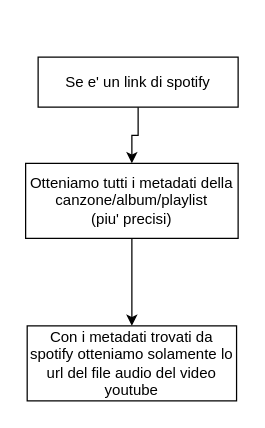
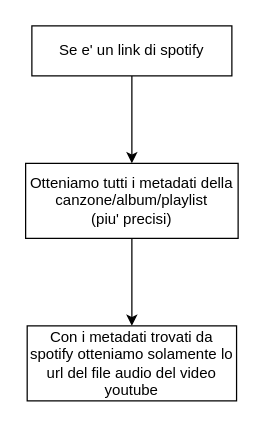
  <mxCell id="0" />
  <mxCell id="1" parent="0" />
  <mxCell id="2" style="edgeStyle=orthogonalEdgeStyle;rounded=0;orthogonalLoop=1;jettySize=auto;html=1;entryX=0.5;entryY=0;entryDx=0;entryDy=0;" edge="1" parent="1" source="3" target="5"><mxGeometry relative="1" as="geometry"><mxPoint x="105" y="120" as="targetPoint" /><Array as="points" /></mxGeometry></mxCell>
- <mxCell id="3" value="Se e' un link di spotify" style="rounded=0;whiteSpace=wrap;html=1;" vertex="1" parent="1"><mxGeometry x="30" y="45" width="160" height="40" as="geometry" /></mxCell>
+ <mxCell id="3" value="Se e' un link di spotify" style="rounded=0;whiteSpace=wrap;html=1;" vertex="1" parent="1"><mxGeometry x="25" width="160" height="40" as="geometry" y="20" /></mxCell>
  <mxCell id="4" style="edgeStyle=orthogonalEdgeStyle;rounded=0;orthogonalLoop=1;jettySize=auto;html=1;" edge="1" parent="1" source="5"><mxGeometry relative="1" as="geometry"><mxPoint x="105" y="260" as="targetPoint" /></mxGeometry></mxCell>
  <mxCell id="5" value="Otteniamo tutti i metadati della canzone/album/playlist&lt;br&gt;(piu' precisi)" style="rounded=0;whiteSpace=wrap;html=1;" vertex="1" parent="1"><mxGeometry x="20" y="130" width="170" height="60" as="geometry" /></mxCell>
  <mxCell id="6" value="Con i metadati trovati da spotify otteniamo solamente lo url del file audio del video youtube" style="rounded=0;whiteSpace=wrap;html=1;" vertex="1" parent="1"><mxGeometry x="21.25" y="260" width="167.5" height="60" as="geometry" /></mxCell>
